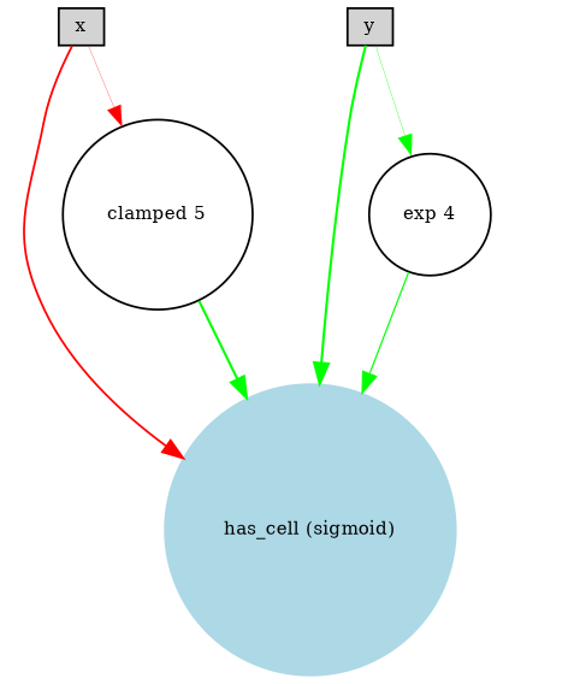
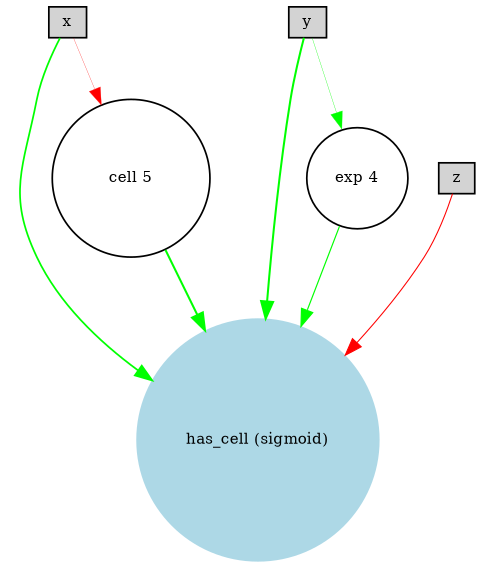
  digraph {
    node [fontsize=9 shape=box style=filled]
    edge [color=green style=solid]
    x [height=0.2 width=0.2]
    "has_cell (sigmoid)" [color=lightblue height=0.2 shape=circle width=0.2]
-   "clamped 5" [height=0.2 shape=circle width=0.2 style=""]
+   "clamped 5" [height=0.2 shape=circle width=0.2 label="cell 5" style=""]
    y [height=0.2 width=0.2]
    n5 [height=0.2 label="exp 4" shape=circle width=0.2 style=""]
-   x -> "has_cell (sigmoid)" [color=red penwidth=1.01286242901]
+   z [height=0.2 width=0.2]
+   x -> "has_cell (sigmoid)" [penwidth=1.01286242901]
    x -> "clamped 5" [color=red penwidth=0.149706404964]
    "clamped 5" -> "has_cell (sigmoid)" [penwidth=1.18906581862]
    y -> "has_cell (sigmoid)" [penwidth=1.18911325684]
    y -> n5 [penwidth=0.186768519999]
    n5 -> "has_cell (sigmoid)" [penwidth=0.684310008283]
+   z -> "has_cell (sigmoid)" [color=red penwidth=0.618474901322]
  }
